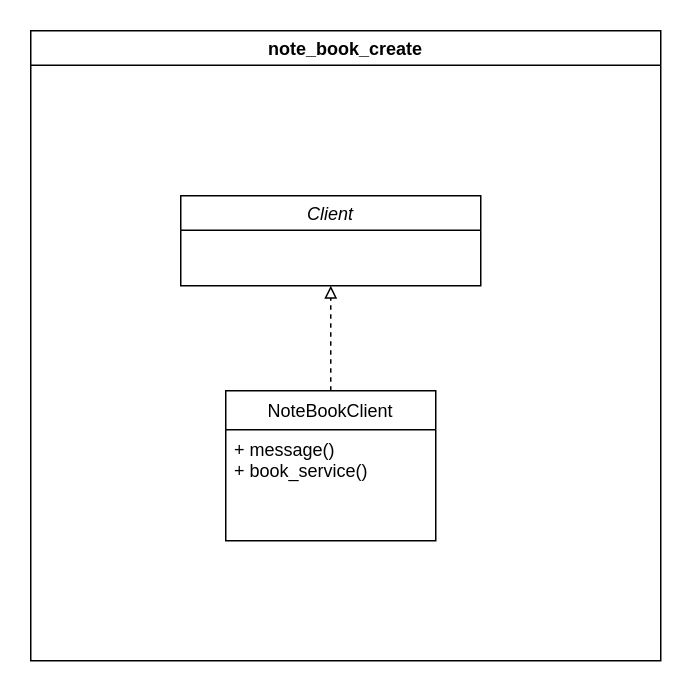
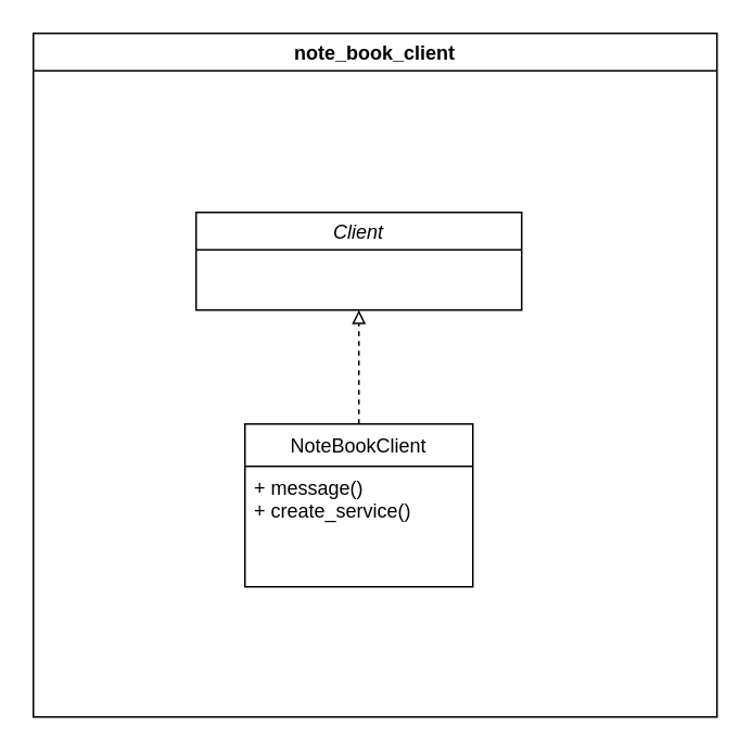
  <mxCell id="0" />
  <mxCell id="1" parent="0" />
  <mxCell id="2" value="Client" style="swimlane;fontStyle=2" vertex="1" parent="1"><mxGeometry x="120" y="130" width="200" height="60" as="geometry" /></mxCell>
  <mxCell id="3" style="edgeStyle=none;html=1;entryX=0.5;entryY=1;entryDx=0;entryDy=0;endArrow=block;endFill=0;dashed=1;" edge="1" parent="1" source="4" target="2"><mxGeometry relative="1" as="geometry" /></mxCell>
  <mxCell id="4" value="NoteBookClient" style="swimlane;fontStyle=0;childLayout=stackLayout;horizontal=1;startSize=26;fillColor=none;horizontalStack=0;resizeParent=1;resizeParentMax=0;resizeLast=0;collapsible=1;marginBottom=0;" vertex="1" parent="1"><mxGeometry x="150" y="260" width="140" height="100" as="geometry" /></mxCell>
- <mxCell id="5" value="+ message()&#10;+ book_service()" style="text;strokeColor=none;fillColor=none;align=left;verticalAlign=top;spacingLeft=4;spacingRight=4;overflow=hidden;rotatable=0;points=[[0,0.5],[1,0.5]];portConstraint=eastwest;" vertex="1" parent="4"><mxGeometry y="26" width="140" height="74" as="geometry" /></mxCell>
- <mxCell id="6" value="note_book_create" style="swimlane;" vertex="1" parent="1"><mxGeometry x="20" y="20" width="420" height="420" as="geometry" /></mxCell>
+ <mxCell id="5" value="+ message()&#10;+ create_service()" style="text;strokeColor=none;fillColor=none;align=left;verticalAlign=top;spacingLeft=4;spacingRight=4;overflow=hidden;rotatable=0;points=[[0,0.5],[1,0.5]];portConstraint=eastwest;" vertex="1" parent="4"><mxGeometry y="26" width="140" height="74" as="geometry" /></mxCell>
+ <mxCell id="6" value="note_book_client" style="swimlane;" vertex="1" parent="1"><mxGeometry x="20" y="20" width="420" height="420" as="geometry" /></mxCell>
